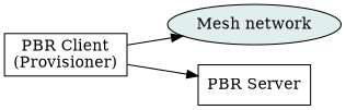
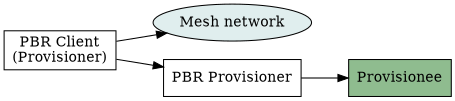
  digraph {
    rankdir=LR
    node [shape=box]
    n1 [label="PBR Client\n(Provisioner)"]
    n2 [fillcolor=azure2 label="Mesh network" shape=ellipse style=filled]
-   n3 [label="PBR Server"]
+   n3 [label="PBR Provisioner"]
+   n4 [fillcolor=darkseagreen label=Provisionee style=filled]
    n1 -> n2
    n1 -> n3
+   n3 -> n4
  }
